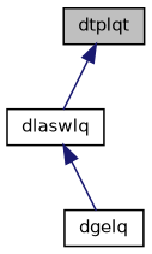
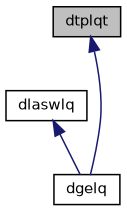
  digraph {
    rankdir=TB
    node [color=black fillcolor=white fontname=Helvetica fontsize=10 shape=record style=filled]
    edge [color=midnightblue dir=back fontname=Helvetica fontsize=10 labelfontname=Helvetica labelfontsize=10 style=solid]
    n1 [fillcolor=grey75 fontcolor=black height=0.2 label=dtplqt width=0.4]
    n2 [height=0.2 label=dlaswlq width=0.4]
    n3 [height=0.2 label=dgelq width=0.4]
-   n1 -> n2
+   n1 -> n3
    n2 -> n3
  }
